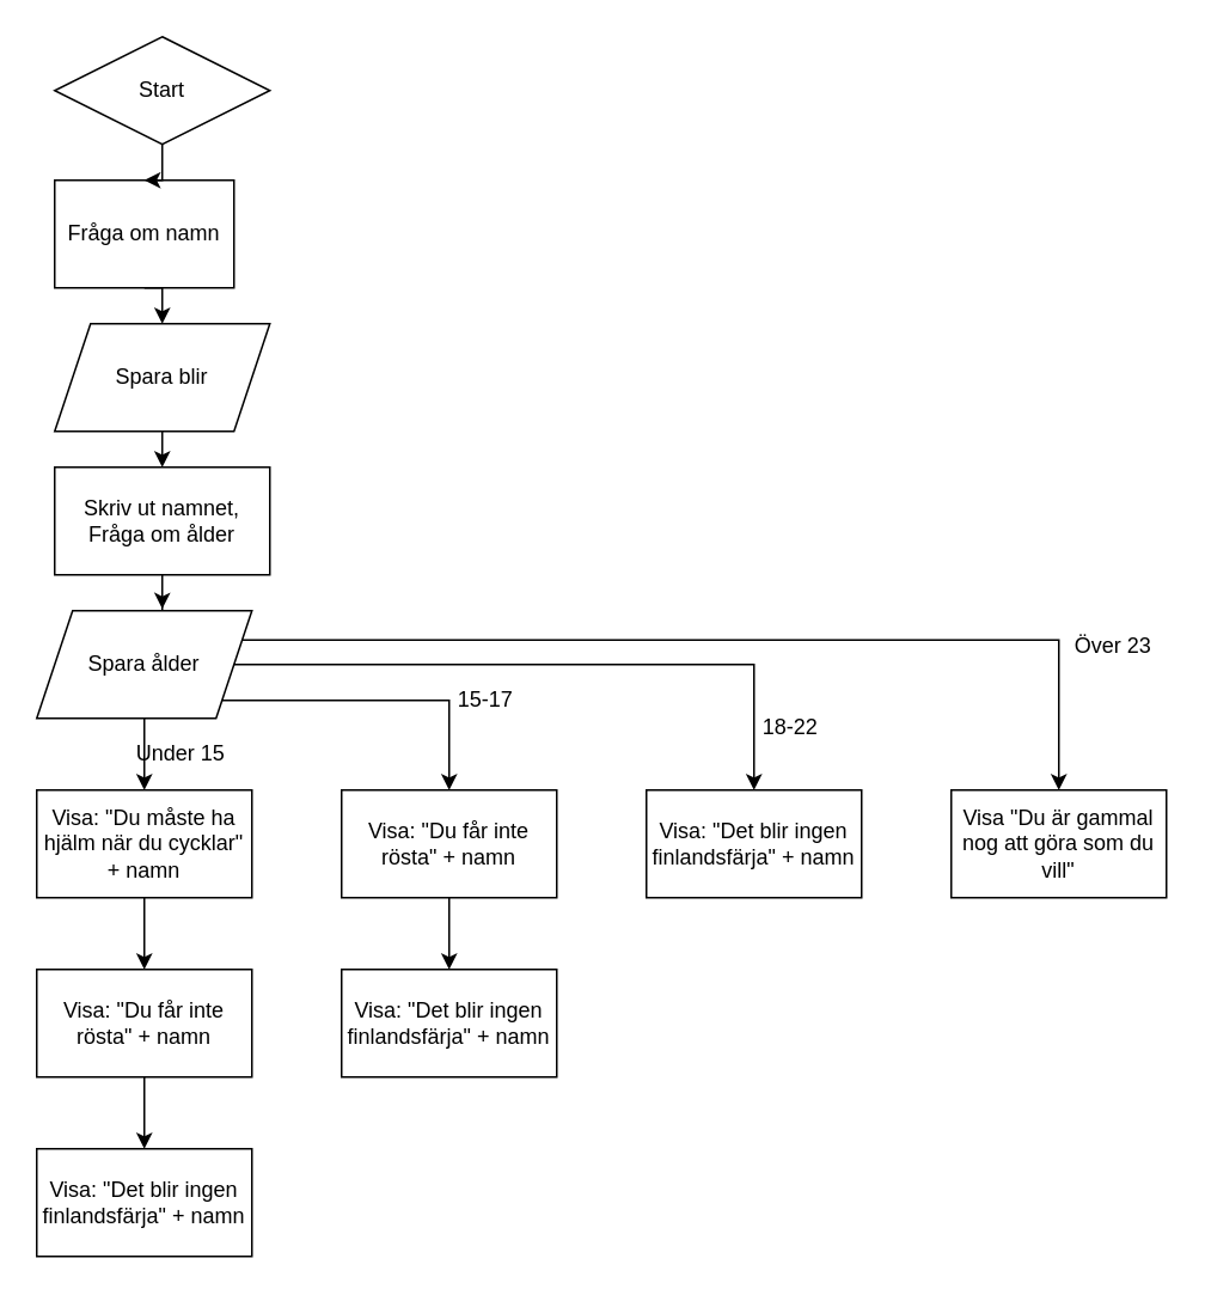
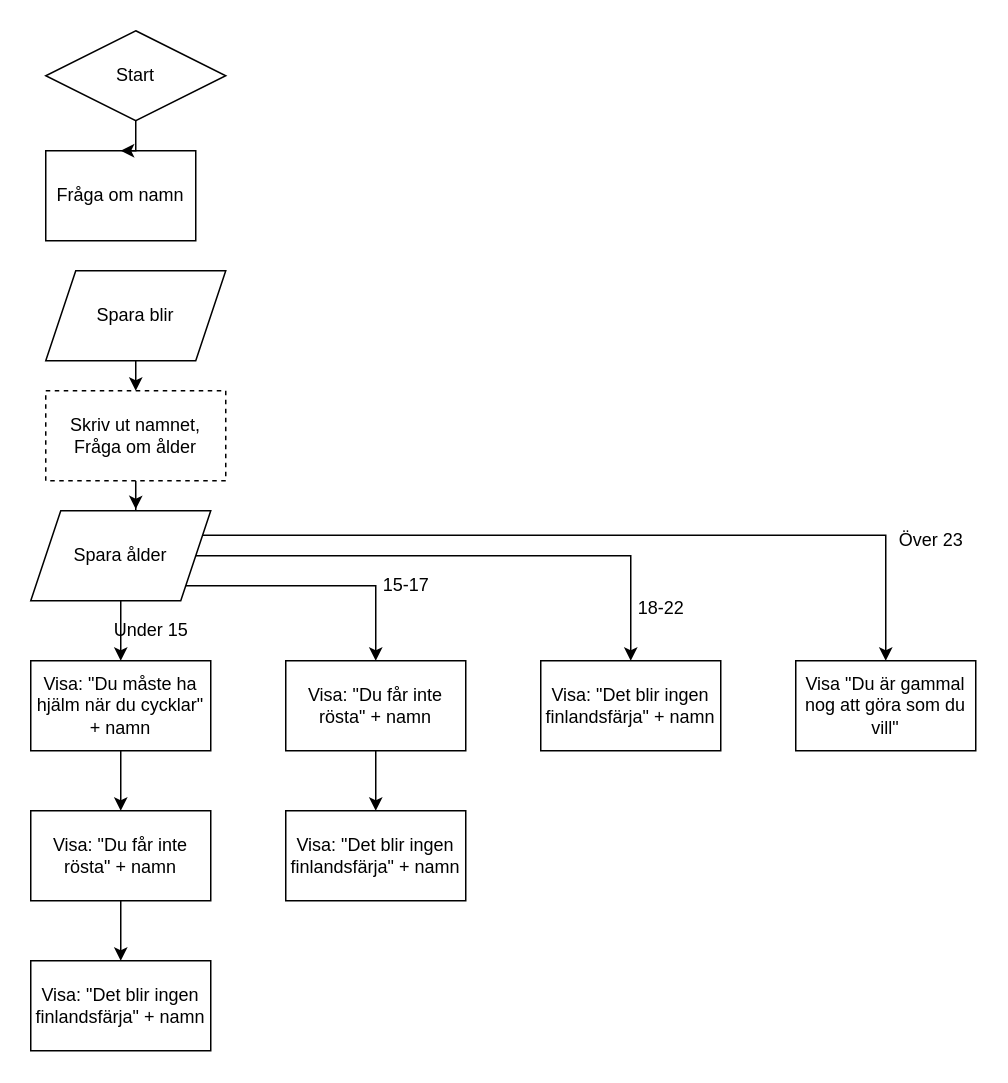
  <mxCell id="0" />
  <mxCell id="1" parent="0" />
- <mxCell id="2" style="edgeStyle=orthogonalEdgeStyle;rounded=0;orthogonalLoop=1;jettySize=auto;html=1;exitX=0.5;exitY=1;exitDx=0;exitDy=0;entryX=0.5;entryY=0;entryDx=0;entryDy=0;" edge="1" parent="1" source="3" target="9"><mxGeometry relative="1" as="geometry" /></mxCell>
  <mxCell id="3" value="Fråga om namn" style="rounded=0;whiteSpace=wrap;html=1;" vertex="1" parent="1"><mxGeometry x="30" y="100" width="100" height="60" as="geometry" /></mxCell>
  <mxCell id="4" style="edgeStyle=orthogonalEdgeStyle;rounded=0;orthogonalLoop=1;jettySize=auto;html=1;exitX=0.5;exitY=1;exitDx=0;exitDy=0;" edge="1" parent="1" source="5" target="3"><mxGeometry relative="1" as="geometry" /></mxCell>
  <mxCell id="5" value="Start" style="rhombus;whiteSpace=wrap;html=1;" vertex="1" parent="1"><mxGeometry x="30" y="20" width="120" height="60" as="geometry" /></mxCell>
  <mxCell id="6" style="edgeStyle=orthogonalEdgeStyle;rounded=0;orthogonalLoop=1;jettySize=auto;html=1;entryX=0.583;entryY=-0.017;entryDx=0;entryDy=0;entryPerimeter=0;" edge="1" parent="1" source="7" target="14"><mxGeometry relative="1" as="geometry" /></mxCell>
- <mxCell id="7" value="Skriv ut namnet,&lt;br&gt;Fråga om ålder" style="rounded=0;whiteSpace=wrap;html=1;" vertex="1" parent="1"><mxGeometry x="30" y="260" width="120" height="60" as="geometry" /></mxCell>
+ <mxCell id="7" value="Skriv ut namnet,&lt;br&gt;Fråga om ålder" style="rounded=0;whiteSpace=wrap;html=1;dashed=1;" vertex="1" parent="1"><mxGeometry x="30" y="260" width="120" height="60" as="geometry" /></mxCell>
  <mxCell id="8" style="edgeStyle=orthogonalEdgeStyle;rounded=0;orthogonalLoop=1;jettySize=auto;html=1;exitX=0.5;exitY=1;exitDx=0;exitDy=0;entryX=0.5;entryY=0;entryDx=0;entryDy=0;" edge="1" parent="1" source="9" target="7"><mxGeometry relative="1" as="geometry" /></mxCell>
  <mxCell id="9" value="Spara blir" style="shape=parallelogram;perimeter=parallelogramPerimeter;whiteSpace=wrap;html=1;fixedSize=1;" vertex="1" parent="1"><mxGeometry x="30" y="180" width="120" height="60" as="geometry" /></mxCell>
  <mxCell id="10" style="edgeStyle=orthogonalEdgeStyle;rounded=0;orthogonalLoop=1;jettySize=auto;html=1;exitX=0.5;exitY=1;exitDx=0;exitDy=0;entryX=0.5;entryY=0;entryDx=0;entryDy=0;" edge="1" parent="1" source="14" target="16"><mxGeometry relative="1" as="geometry" /></mxCell>
  <mxCell id="11" style="edgeStyle=orthogonalEdgeStyle;rounded=0;orthogonalLoop=1;jettySize=auto;html=1;" edge="1" parent="1" source="14" target="19"><mxGeometry relative="1" as="geometry"><mxPoint x="290" y="370" as="sourcePoint" /><Array as="points"><mxPoint x="250" y="390" /></Array></mxGeometry></mxCell>
  <mxCell id="12" style="edgeStyle=orthogonalEdgeStyle;rounded=0;orthogonalLoop=1;jettySize=auto;html=1;exitX=1;exitY=0.5;exitDx=0;exitDy=0;" edge="1" parent="1" source="14" target="21"><mxGeometry relative="1" as="geometry"><Array as="points"><mxPoint x="420" y="370" /></Array></mxGeometry></mxCell>
  <mxCell id="13" style="edgeStyle=orthogonalEdgeStyle;rounded=0;orthogonalLoop=1;jettySize=auto;html=1;exitX=1;exitY=0.25;exitDx=0;exitDy=0;" edge="1" parent="1" source="14" target="27"><mxGeometry relative="1" as="geometry" /></mxCell>
  <mxCell id="14" value="Spara ålder" style="shape=parallelogram;perimeter=parallelogramPerimeter;whiteSpace=wrap;html=1;fixedSize=1;" vertex="1" parent="1"><mxGeometry x="20" y="340" width="120" height="60" as="geometry" /></mxCell>
  <mxCell id="15" style="edgeStyle=orthogonalEdgeStyle;rounded=0;orthogonalLoop=1;jettySize=auto;html=1;exitX=0.5;exitY=1;exitDx=0;exitDy=0;entryX=0.5;entryY=0;entryDx=0;entryDy=0;" edge="1" parent="1" source="16" target="24"><mxGeometry relative="1" as="geometry" /></mxCell>
  <mxCell id="16" value="Visa: &quot;Du måste ha hjälm när du cycklar&quot; + namn" style="rounded=0;whiteSpace=wrap;html=1;" vertex="1" parent="1"><mxGeometry x="20" y="440" width="120" height="60" as="geometry" /></mxCell>
  <mxCell id="17" value="Under 15" style="text;html=1;align=center;verticalAlign=middle;resizable=0;points=[];autosize=1;strokeColor=none;fillColor=none;" vertex="1" parent="1"><mxGeometry x="70" y="410" width="60" height="20" as="geometry" /></mxCell>
  <mxCell id="18" style="edgeStyle=orthogonalEdgeStyle;rounded=0;orthogonalLoop=1;jettySize=auto;html=1;exitX=0.5;exitY=1;exitDx=0;exitDy=0;entryX=0.5;entryY=0;entryDx=0;entryDy=0;" edge="1" parent="1" source="19" target="26"><mxGeometry relative="1" as="geometry" /></mxCell>
  <mxCell id="19" value="Visa: &quot;Du får inte rösta&quot; + namn" style="rounded=0;whiteSpace=wrap;html=1;" vertex="1" parent="1"><mxGeometry x="190" y="440" width="120" height="60" as="geometry" /></mxCell>
  <mxCell id="20" value="15-17" style="text;html=1;align=center;verticalAlign=middle;resizable=0;points=[];autosize=1;strokeColor=none;fillColor=none;" vertex="1" parent="1"><mxGeometry x="245" y="380" width="50" height="20" as="geometry" /></mxCell>
  <mxCell id="21" value="Visa: &quot;Det blir ingen finlandsfärja&quot; + namn" style="rounded=0;whiteSpace=wrap;html=1;" vertex="1" parent="1"><mxGeometry x="360" y="440" width="120" height="60" as="geometry" /></mxCell>
  <mxCell id="22" value="18-22" style="text;html=1;align=center;verticalAlign=middle;resizable=0;points=[];autosize=1;strokeColor=none;fillColor=none;" vertex="1" parent="1"><mxGeometry x="415" y="395" width="50" height="20" as="geometry" /></mxCell>
  <mxCell id="23" style="edgeStyle=orthogonalEdgeStyle;rounded=0;orthogonalLoop=1;jettySize=auto;html=1;exitX=0.5;exitY=1;exitDx=0;exitDy=0;entryX=0.5;entryY=0;entryDx=0;entryDy=0;" edge="1" parent="1" source="24" target="25"><mxGeometry relative="1" as="geometry" /></mxCell>
  <mxCell id="24" value="Visa: &quot;Du får inte rösta&quot; + namn" style="rounded=0;whiteSpace=wrap;html=1;" vertex="1" parent="1"><mxGeometry x="20" y="540" width="120" height="60" as="geometry" /></mxCell>
  <mxCell id="25" value="Visa: &quot;Det blir ingen finlandsfärja&quot; + namn" style="rounded=0;whiteSpace=wrap;html=1;" vertex="1" parent="1"><mxGeometry x="20" y="640" width="120" height="60" as="geometry" /></mxCell>
  <mxCell id="26" value="Visa: &quot;Det blir ingen finlandsfärja&quot; + namn" style="rounded=0;whiteSpace=wrap;html=1;" vertex="1" parent="1"><mxGeometry x="190" y="540" width="120" height="60" as="geometry" /></mxCell>
  <mxCell id="27" value="Visa &quot;Du är gammal nog att göra som du vill&quot;" style="rounded=0;whiteSpace=wrap;html=1;" vertex="1" parent="1"><mxGeometry x="530" y="440" width="120" height="60" as="geometry" /></mxCell>
  <mxCell id="28" value="Över 23" style="text;html=1;align=center;verticalAlign=middle;resizable=0;points=[];autosize=1;strokeColor=none;fillColor=none;" vertex="1" parent="1"><mxGeometry x="590" y="350" width="60" height="20" as="geometry" /></mxCell>
